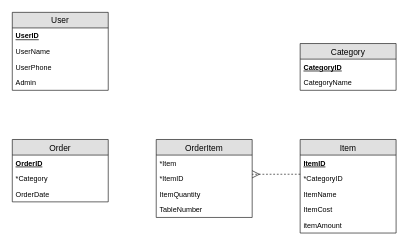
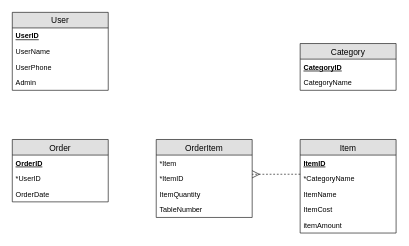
  <mxCell id="0" />
  <mxCell id="1" parent="0" />
  <mxCell id="2" value="User" style="swimlane;fontStyle=0;childLayout=stackLayout;horizontal=1;startSize=26;fillColor=#e0e0e0;horizontalStack=0;resizeParent=1;resizeParentMax=0;resizeLast=0;collapsible=1;marginBottom=0;swimlaneFillColor=#ffffff;align=center;fontSize=14;" parent="1" vertex="1"><mxGeometry x="20" y="20" width="160" height="130" as="geometry" /></mxCell>
  <mxCell id="3" value="UserID" style="text;strokeColor=none;fillColor=none;spacingLeft=4;spacingRight=4;overflow=hidden;rotatable=0;points=[[0,0.5],[1,0.5]];portConstraint=eastwest;fontSize=12;fontStyle=5" parent="2" vertex="1"><mxGeometry y="26" width="160" height="26" as="geometry" /></mxCell>
  <mxCell id="4" value="UserName" style="text;strokeColor=none;fillColor=none;spacingLeft=4;spacingRight=4;overflow=hidden;rotatable=0;points=[[0,0.5],[1,0.5]];portConstraint=eastwest;fontSize=12;" parent="2" vertex="1"><mxGeometry y="52" width="160" height="26" as="geometry" /></mxCell>
  <mxCell id="5" value="UserPhone" style="text;strokeColor=none;fillColor=none;spacingLeft=4;spacingRight=4;overflow=hidden;rotatable=0;points=[[0,0.5],[1,0.5]];portConstraint=eastwest;fontSize=12;" parent="2" vertex="1"><mxGeometry y="78" width="160" height="26" as="geometry" /></mxCell>
  <mxCell id="6" value="Admin" style="text;strokeColor=none;fillColor=none;spacingLeft=4;spacingRight=4;overflow=hidden;rotatable=0;points=[[0,0.5],[1,0.5]];portConstraint=eastwest;fontSize=12;" parent="2" vertex="1"><mxGeometry y="104" width="160" height="26" as="geometry" /></mxCell>
  <mxCell id="7" value="Category" style="swimlane;fontStyle=0;childLayout=stackLayout;horizontal=1;startSize=26;fillColor=#e0e0e0;horizontalStack=0;resizeParent=1;resizeParentMax=0;resizeLast=0;collapsible=1;marginBottom=0;swimlaneFillColor=#ffffff;align=center;fontSize=14;" parent="1" vertex="1"><mxGeometry x="500" y="72" width="160" height="78" as="geometry" /></mxCell>
  <mxCell id="8" value="CategoryID" style="text;strokeColor=none;fillColor=none;spacingLeft=4;spacingRight=4;overflow=hidden;rotatable=0;points=[[0,0.5],[1,0.5]];portConstraint=eastwest;fontSize=12;fontStyle=5" parent="7" vertex="1"><mxGeometry y="26" width="160" height="26" as="geometry" /></mxCell>
  <mxCell id="9" value="CategoryName" style="text;strokeColor=none;fillColor=none;spacingLeft=4;spacingRight=4;overflow=hidden;rotatable=0;points=[[0,0.5],[1,0.5]];portConstraint=eastwest;fontSize=12;" parent="7" vertex="1"><mxGeometry y="52" width="160" height="26" as="geometry" /></mxCell>
  <mxCell id="10" value="Order" style="swimlane;fontStyle=0;childLayout=stackLayout;horizontal=1;startSize=26;fillColor=#e0e0e0;horizontalStack=0;resizeParent=1;resizeParentMax=0;resizeLast=0;collapsible=1;marginBottom=0;swimlaneFillColor=#ffffff;align=center;fontSize=14;" parent="1" vertex="1"><mxGeometry x="20" y="232" width="160" height="104" as="geometry" /></mxCell>
  <mxCell id="11" value="OrderID" style="text;strokeColor=none;fillColor=none;spacingLeft=4;spacingRight=4;overflow=hidden;rotatable=0;points=[[0,0.5],[1,0.5]];portConstraint=eastwest;fontSize=12;fontStyle=5" parent="10" vertex="1"><mxGeometry y="26" width="160" height="26" as="geometry" /></mxCell>
- <mxCell id="12" value="*Category" style="text;strokeColor=none;fillColor=none;spacingLeft=4;spacingRight=4;overflow=hidden;rotatable=0;points=[[0,0.5],[1,0.5]];portConstraint=eastwest;fontSize=12;fontStyle=0" parent="10" vertex="1"><mxGeometry y="52" width="160" height="26" as="geometry" /></mxCell>
+ <mxCell id="12" value="*UserID" style="text;strokeColor=none;fillColor=none;spacingLeft=4;spacingRight=4;overflow=hidden;rotatable=0;points=[[0,0.5],[1,0.5]];portConstraint=eastwest;fontSize=12;fontStyle=0" parent="10" vertex="1"><mxGeometry y="52" width="160" height="26" as="geometry" /></mxCell>
  <mxCell id="13" value="OrderDate" style="text;strokeColor=none;fillColor=none;spacingLeft=4;spacingRight=4;overflow=hidden;rotatable=0;points=[[0,0.5],[1,0.5]];portConstraint=eastwest;fontSize=12;" parent="10" vertex="1"><mxGeometry y="78" width="160" height="26" as="geometry" /></mxCell>
  <mxCell id="14" value="Item" style="swimlane;fontStyle=0;childLayout=stackLayout;horizontal=1;startSize=26;fillColor=#e0e0e0;horizontalStack=0;resizeParent=1;resizeParentMax=0;resizeLast=0;collapsible=1;marginBottom=0;swimlaneFillColor=#ffffff;align=center;fontSize=14;" parent="1" vertex="1"><mxGeometry x="500" y="232" width="160" height="156" as="geometry" /></mxCell>
  <mxCell id="15" value="ItemID" style="text;strokeColor=none;fillColor=none;spacingLeft=4;spacingRight=4;overflow=hidden;rotatable=0;points=[[0,0.5],[1,0.5]];portConstraint=eastwest;fontSize=12;fontStyle=5" parent="14" vertex="1"><mxGeometry y="26" width="160" height="26" as="geometry" /></mxCell>
- <mxCell id="16" value="*CategoryID" style="text;strokeColor=none;fillColor=none;spacingLeft=4;spacingRight=4;overflow=hidden;rotatable=0;points=[[0,0.5],[1,0.5]];portConstraint=eastwest;fontSize=12;fontStyle=0" parent="14" vertex="1"><mxGeometry y="52" width="160" height="26" as="geometry" /></mxCell>
+ <mxCell id="16" value="*CategoryName" style="text;strokeColor=none;fillColor=none;spacingLeft=4;spacingRight=4;overflow=hidden;rotatable=0;points=[[0,0.5],[1,0.5]];portConstraint=eastwest;fontSize=12;fontStyle=0" parent="14" vertex="1"><mxGeometry y="52" width="160" height="26" as="geometry" /></mxCell>
  <mxCell id="17" value="ItemName" style="text;strokeColor=none;fillColor=none;spacingLeft=4;spacingRight=4;overflow=hidden;rotatable=0;points=[[0,0.5],[1,0.5]];portConstraint=eastwest;fontSize=12;" parent="14" vertex="1"><mxGeometry y="78" width="160" height="26" as="geometry" /></mxCell>
  <mxCell id="18" value="ItemCost" style="text;strokeColor=none;fillColor=none;spacingLeft=4;spacingRight=4;overflow=hidden;rotatable=0;points=[[0,0.5],[1,0.5]];portConstraint=eastwest;fontSize=12;" parent="14" vertex="1"><mxGeometry y="104" width="160" height="26" as="geometry" /></mxCell>
  <mxCell id="19" value="itemAmount" style="text;strokeColor=none;fillColor=none;spacingLeft=4;spacingRight=4;overflow=hidden;rotatable=0;points=[[0,0.5],[1,0.5]];portConstraint=eastwest;fontSize=12;" parent="14" vertex="1"><mxGeometry y="130" width="160" height="26" as="geometry" /></mxCell>
  <mxCell id="20" value="OrderItem" style="swimlane;fontStyle=0;childLayout=stackLayout;horizontal=1;startSize=26;fillColor=#e0e0e0;horizontalStack=0;resizeParent=1;resizeParentMax=0;resizeLast=0;collapsible=1;marginBottom=0;swimlaneFillColor=#ffffff;align=center;fontSize=14;" parent="1" vertex="1"><mxGeometry x="260" y="232" width="160" height="130" as="geometry" /></mxCell>
  <mxCell id="21" value="*Item" style="text;strokeColor=none;fillColor=none;spacingLeft=4;spacingRight=4;overflow=hidden;rotatable=0;points=[[0,0.5],[1,0.5]];portConstraint=eastwest;fontSize=12;fontStyle=0" parent="20" vertex="1"><mxGeometry y="26" width="160" height="26" as="geometry" /></mxCell>
  <mxCell id="22" value="*ItemID" style="text;strokeColor=none;fillColor=none;spacingLeft=4;spacingRight=4;overflow=hidden;rotatable=0;points=[[0,0.5],[1,0.5]];portConstraint=eastwest;fontSize=12;fontStyle=0" parent="20" vertex="1"><mxGeometry y="52" width="160" height="26" as="geometry" /></mxCell>
  <mxCell id="23" value="ItemQuantity" style="text;strokeColor=none;fillColor=none;spacingLeft=4;spacingRight=4;overflow=hidden;rotatable=0;points=[[0,0.5],[1,0.5]];portConstraint=eastwest;fontSize=12;" parent="20" vertex="1"><mxGeometry y="78" width="160" height="26" as="geometry" /></mxCell>
  <mxCell id="24" value="TableNumber" style="text;strokeColor=none;fillColor=none;spacingLeft=4;spacingRight=4;overflow=hidden;rotatable=0;points=[[0,0.5],[1,0.5]];portConstraint=eastwest;fontSize=12;" parent="20" vertex="1"><mxGeometry y="104" width="160" height="26" as="geometry" /></mxCell>
  <mxCell id="25" value="" style="endArrow=ERmany;html=1;exitX=0.001;exitY=0.228;exitDx=0;exitDy=0;exitPerimeter=0;entryX=1;entryY=0.231;entryDx=0;entryDy=0;entryPerimeter=0;endFill=0;endSize=10;dashed=1;" parent="1" source="16" target="22" edge="1"><mxGeometry width="50" height="50" relative="1" as="geometry"><mxPoint x="450" y="152" as="sourcePoint" /><mxPoint x="400" y="202" as="targetPoint" /></mxGeometry></mxCell>
